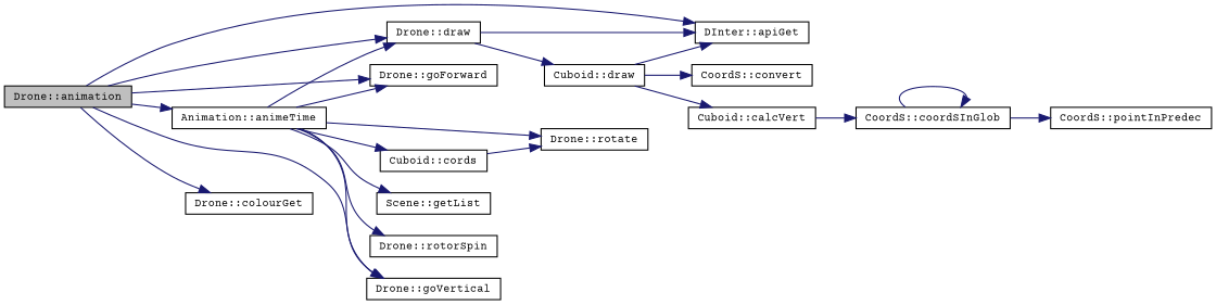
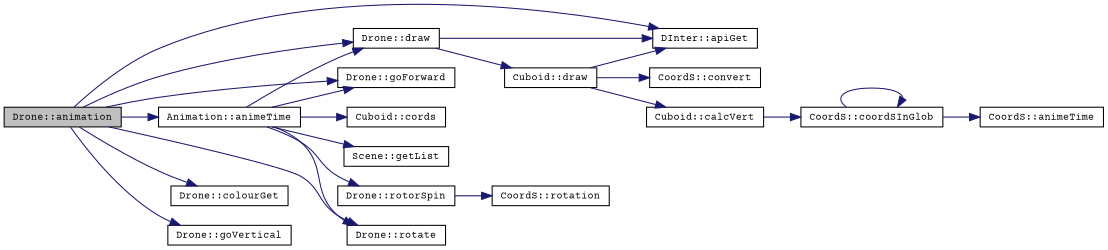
  digraph {
    fontname="Courier Prime"
    rankdir=LR
    node [color=black fillcolor=white fontname="Courier Prime" fontsize=10 shape=record style=filled]
    edge [color=midnightblue fontname="Courier Prime" fontsize=10 labelfontname=Helvetica labelfontsize=10 style=solid]
    n1 [fillcolor=grey75 fontcolor=black height=0.2 label="Drone::animation" width=0.4]
    n2 [height=0.2 label="Animation::animeTime" width=0.4]
    n3 [height=0.2 label="Drone::colourGet" width=0.4]
    n4 [height=0.2 label="Drone::draw" width=0.4]
    n5 [height=0.2 label="DInter::apiGet" width=0.4]
    n6 [height=0.2 label="Drone::goForward" width=0.4]
    n7 [height=0.2 label="Drone::goVertical" width=0.4]
    n8 [height=0.2 label="Drone::rotate" width=0.4]
    n9 [height=0.2 label="Cuboid::cords" width=0.4]
    n10 [height=0.2 label="Scene::getList" width=0.4]
    n11 [height=0.2 label="Drone::rotorSpin" width=0.4]
    n12 [height=0.2 label="Cuboid::draw" width=0.4]
+   n13 [height=0.2 label="CoordS::rotation" width=0.4]
    n14 [height=0.2 label="Cuboid::calcVert" width=0.4]
    n15 [height=0.2 label="CoordS::convert" width=0.4]
    n16 [height=0.2 label="CoordS::coordSInGlob" width=0.4]
-   n17 [height=0.2 label="CoordS::pointInPredec" width=0.4]
+   n17 [height=0.2 label="CoordS::animeTime" width=0.4]
    n1 -> n2
    n1 -> n3
    n1 -> n4
    n1 -> n5
    n1 -> n6
    n1 -> n7
-   n9 -> n8
+   n1 -> n8
    n2 -> n4
    n2 -> n6
-   n2 -> n7
    n2 -> n8
    n2 -> n9
    n2 -> n10
    n2 -> n11
    n4 -> n5
    n4 -> n12
+   n11 -> n13
    n12 -> n5
    n12 -> n14
    n12 -> n15
    n14 -> n16
    n16 -> n16
    n16 -> n17
  }
